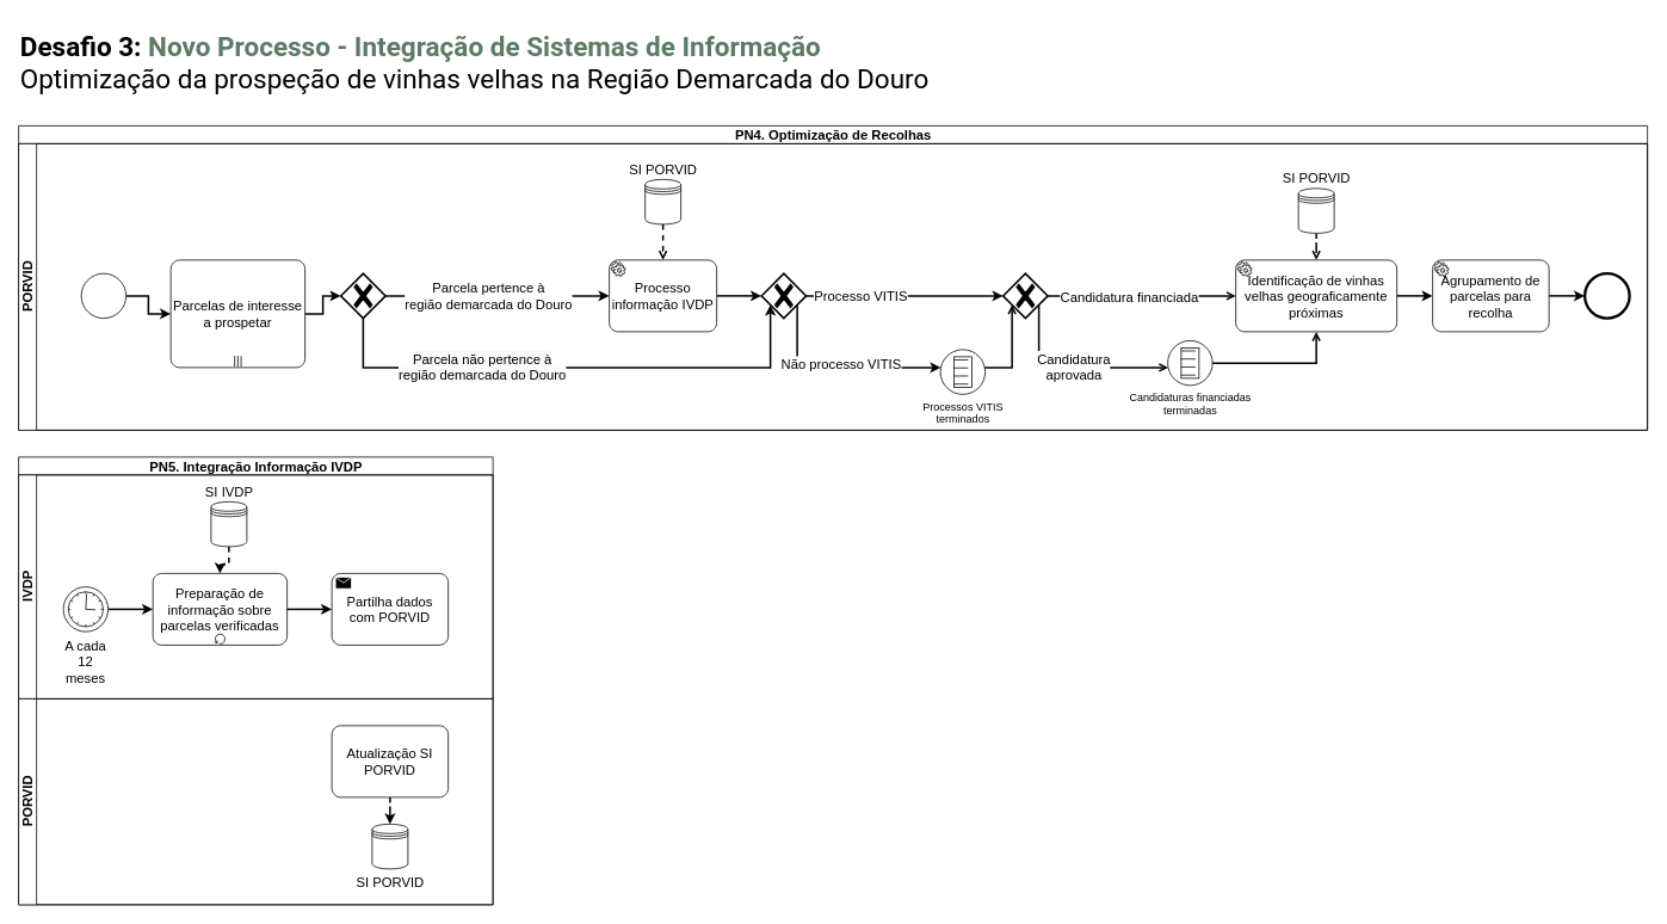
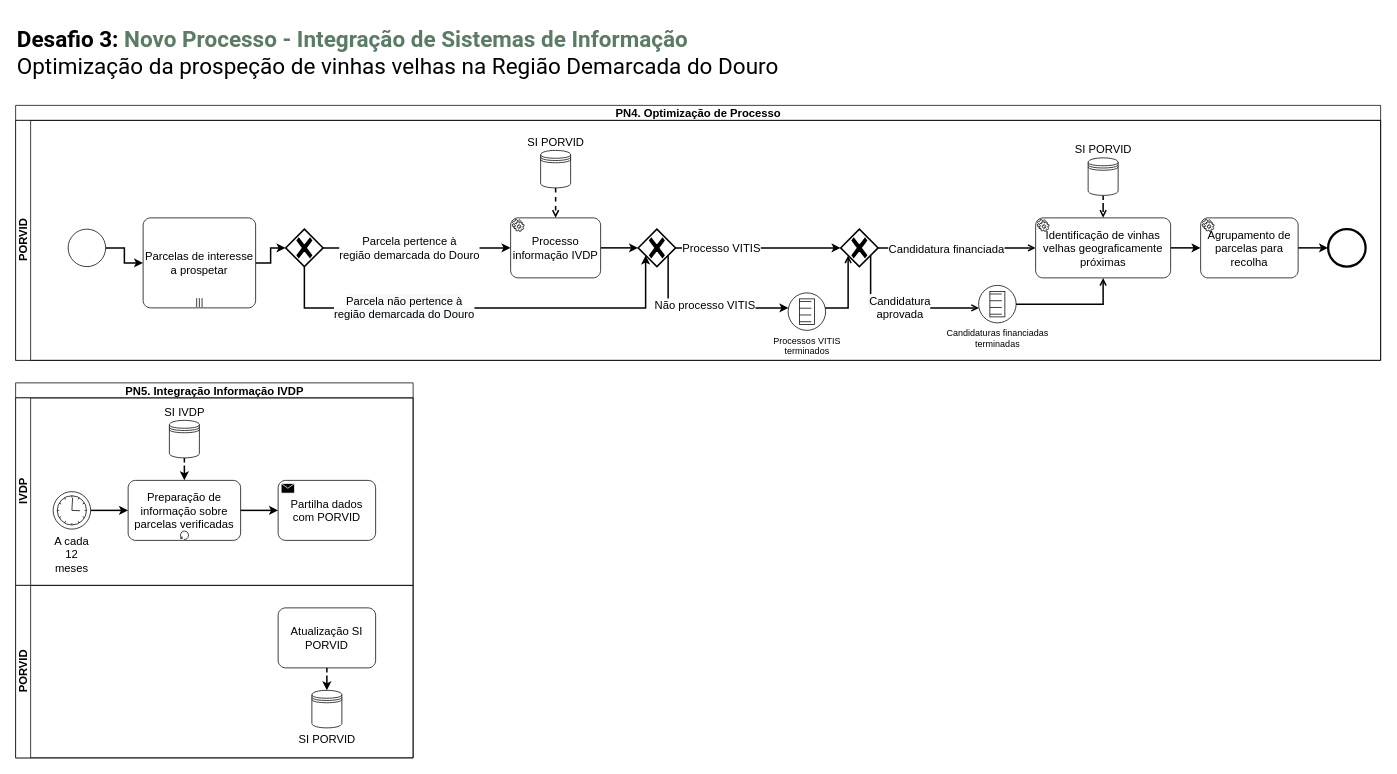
  <mxCell id="0" />
  <mxCell id="1" parent="0" />
  <mxCell id="2" value="&lt;b&gt;Desafio 3: &lt;font color=&quot;#5b7b65&quot;&gt;Novo Processo - Integração de Sistemas de Informação&lt;/font&gt;&lt;/b&gt;&lt;br&gt;Optimização da prospeção de vinhas velhas na Região Demarcada do Douro" style="text;html=1;strokeColor=none;fillColor=none;align=left;verticalAlign=middle;whiteSpace=wrap;rounded=0;fontSize=30;fontFamily=Roboto;fontSource=https%3A%2F%2Ffonts.googleapis.com%2Fcss%3Ffamily%3DRoboto;" parent="1" vertex="1"><mxGeometry x="20" y="20" width="1060" height="100" as="geometry" /></mxCell>
- <mxCell id="3" value="&lt;span style=&quot;font-size: 15px ; background-color: rgb(255 , 255 , 255)&quot;&gt;PN4. Optimização de Recolhas&lt;/span&gt;" style="swimlane;html=1;childLayout=stackLayout;resizeParent=1;resizeParentMax=0;horizontal=1;startSize=20;horizontalStack=0;" parent="1" vertex="1"><mxGeometry x="20" y="140" width="1820" height="340" as="geometry"><mxRectangle x="40" y="1730" width="250" height="20" as="alternateBounds" /></mxGeometry></mxCell>
+ <mxCell id="3" value="&lt;span style=&quot;font-size: 15px ; background-color: rgb(255 , 255 , 255)&quot;&gt;PN4. Optimização de Processo&lt;/span&gt;" style="swimlane;html=1;childLayout=stackLayout;resizeParent=1;resizeParentMax=0;horizontal=1;startSize=20;horizontalStack=0;" parent="1" vertex="1"><mxGeometry x="20" y="140" width="1820" height="340" as="geometry"><mxRectangle x="40" y="1730" width="250" height="20" as="alternateBounds" /></mxGeometry></mxCell>
  <mxCell id="4" value="&lt;span style=&quot;font-size: 15px&quot;&gt;PORVID&lt;/span&gt;" style="swimlane;html=1;startSize=20;horizontal=0;" parent="3" vertex="1"><mxGeometry y="20" width="1820" height="320" as="geometry" /></mxCell>
  <mxCell id="5" style="edgeStyle=orthogonalEdgeStyle;rounded=0;jumpStyle=arc;orthogonalLoop=1;jettySize=auto;html=1;labelBackgroundColor=default;fontSize=15;startArrow=none;startFill=0;endArrow=open;endFill=0;strokeWidth=2;dashed=1;" parent="4" source="6" target="34" edge="1"><mxGeometry relative="1" as="geometry"><mxPoint x="720" y="130" as="targetPoint" /></mxGeometry></mxCell>
  <mxCell id="6" value="SI PORVID" style="shape=datastore;labelPosition=center;verticalLabelPosition=top;align=center;verticalAlign=bottom;rounded=0;shadow=0;glass=0;sketch=0;fontSize=15;html=1;" parent="4" vertex="1"><mxGeometry x="700" y="40" width="40" height="50" as="geometry" /></mxCell>
  <mxCell id="7" value="" style="points=[[0.25,0.25,0],[0.5,0,0],[0.75,0.25,0],[1,0.5,0],[0.75,0.75,0],[0.5,1,0],[0.25,0.75,0],[0,0.5,0]];shape=mxgraph.bpmn.gateway2;html=1;verticalLabelPosition=bottom;labelBackgroundColor=#ffffff;verticalAlign=top;align=center;perimeter=rhombusPerimeter;outlineConnect=0;outline=none;symbol=none;gwType=exclusive;fontSize=15;strokeWidth=2;" parent="4" vertex="1"><mxGeometry x="830" y="145" width="50" height="50" as="geometry" /></mxCell>
  <mxCell id="8" value="Processo VITIS" style="edgeStyle=orthogonalEdgeStyle;rounded=0;orthogonalLoop=1;jettySize=auto;html=1;fontSize=15;startArrow=none;startFill=0;endArrow=classic;endFill=1;strokeWidth=2;" parent="4" source="7" target="31" edge="1"><mxGeometry x="-0.448" relative="1" as="geometry"><mxPoint x="1220" y="170" as="targetPoint" /><mxPoint as="offset" /></mxGeometry></mxCell>
  <mxCell id="9" style="edgeStyle=orthogonalEdgeStyle;rounded=0;orthogonalLoop=1;jettySize=auto;html=1;fontSize=15;startArrow=none;startFill=0;endArrow=classic;endFill=1;strokeWidth=2;" parent="4" source="7" target="21" edge="1"><mxGeometry relative="1" as="geometry"><Array as="points"><mxPoint x="870" y="250" /></Array><mxPoint x="1140" y="265" as="targetPoint" /></mxGeometry></mxCell>
  <mxCell id="10" value="Não processo VITIS" style="edgeLabel;html=1;align=center;verticalAlign=middle;resizable=0;points=[];fontSize=15;" parent="9" vertex="1" connectable="0"><mxGeometry x="-0.097" y="-1" relative="1" as="geometry"><mxPoint x="14" y="-6" as="offset" /></mxGeometry></mxCell>
  <mxCell id="11" style="edgeStyle=orthogonalEdgeStyle;rounded=0;orthogonalLoop=1;jettySize=auto;html=1;startArrow=none;startFill=0;endArrow=classic;endFill=1;strokeWidth=2;" parent="4" source="36" target="15" edge="1"><mxGeometry relative="1" as="geometry"><mxPoint x="1774.0" y="170.0" as="targetPoint" /><mxPoint x="1750" y="170" as="sourcePoint" /></mxGeometry></mxCell>
  <mxCell id="12" style="edgeStyle=orthogonalEdgeStyle;rounded=0;orthogonalLoop=1;jettySize=auto;html=1;fontSize=15;startArrow=none;startFill=0;endArrow=classic;endFill=1;strokeWidth=2;" parent="4" source="35" target="36" edge="1"><mxGeometry relative="1" as="geometry"><mxPoint x="1540" y="170" as="sourcePoint" /><mxPoint x="1570" y="170" as="targetPoint" /></mxGeometry></mxCell>
  <mxCell id="13" style="edgeStyle=orthogonalEdgeStyle;rounded=0;orthogonalLoop=1;jettySize=auto;html=1;dashed=1;fontSize=15;startArrow=none;startFill=0;endArrow=open;endFill=0;strokeWidth=2;" parent="4" source="14" target="35" edge="1"><mxGeometry relative="1" as="geometry"><mxPoint x="1450" y="130" as="targetPoint" /></mxGeometry></mxCell>
  <mxCell id="14" value="SI PORVID" style="shape=datastore;labelPosition=center;verticalLabelPosition=top;align=center;verticalAlign=bottom;rounded=0;shadow=0;glass=0;sketch=0;fontSize=15;html=1;" parent="4" vertex="1"><mxGeometry x="1430" y="50" width="40" height="50" as="geometry" /></mxCell>
  <mxCell id="15" value="" style="points=[[0.145,0.145,0],[0.5,0,0],[0.855,0.145,0],[1,0.5,0],[0.855,0.855,0],[0.5,1,0],[0.145,0.855,0],[0,0.5,0]];shape=mxgraph.bpmn.event;html=1;verticalLabelPosition=bottom;labelBackgroundColor=#ffffff;verticalAlign=top;align=center;perimeter=ellipsePerimeter;outlineConnect=0;aspect=fixed;outline=end;symbol=terminate2;rounded=0;shadow=0;glass=0;sketch=0;fontSize=15;" parent="4" vertex="1"><mxGeometry x="1750" y="145" width="50" height="50" as="geometry" /></mxCell>
  <mxCell id="16" style="edgeStyle=orthogonalEdgeStyle;rounded=0;jumpStyle=arc;orthogonalLoop=1;jettySize=auto;html=1;labelBackgroundColor=default;fontSize=15;startArrow=none;startFill=0;endArrow=classic;endFill=1;strokeWidth=2;" parent="4" source="17" target="19" edge="1"><mxGeometry relative="1" as="geometry" /></mxCell>
  <mxCell id="17" value="" style="points=[[0.145,0.145,0],[0.5,0,0],[0.855,0.145,0],[1,0.5,0],[0.855,0.855,0],[0.5,1,0],[0.145,0.855,0],[0,0.5,0]];shape=mxgraph.bpmn.event;html=1;verticalLabelPosition=bottom;labelBackgroundColor=#ffffff;verticalAlign=top;align=center;perimeter=ellipsePerimeter;outlineConnect=0;aspect=fixed;outline=standard;symbol=general;" parent="4" vertex="1"><mxGeometry x="70" y="145" width="50" height="50" as="geometry" /></mxCell>
  <mxCell id="18" style="edgeStyle=orthogonalEdgeStyle;rounded=0;jumpStyle=arc;orthogonalLoop=1;jettySize=auto;html=1;labelBackgroundColor=default;fontSize=15;startArrow=none;startFill=0;endArrow=classic;endFill=1;strokeWidth=2;" parent="4" source="19" target="25" edge="1"><mxGeometry relative="1" as="geometry"><mxPoint x="400" y="170.0" as="sourcePoint" /><mxPoint x="360" y="170" as="targetPoint" /></mxGeometry></mxCell>
  <mxCell id="19" value="Parcelas de interesse a prospetar" style="points=[[0.25,0,0],[0.5,0,0],[0.75,0,0],[1,0.25,0],[1,0.5,0],[1,0.75,0],[0.75,1,0],[0.5,1,0],[0.25,1,0],[0,0.75,0],[0,0.5,0],[0,0.25,0]];shape=mxgraph.bpmn.task;whiteSpace=wrap;rectStyle=rounded;size=10;taskMarker=abstract;isLoopMultiParallel=1;fontSize=15;strokeWidth=1;" parent="4" vertex="1"><mxGeometry x="170" y="130" width="150" height="120" as="geometry" /></mxCell>
  <mxCell id="20" style="edgeStyle=orthogonalEdgeStyle;rounded=0;jumpStyle=arc;orthogonalLoop=1;jettySize=auto;html=1;labelBackgroundColor=default;fontSize=15;startArrow=none;startFill=0;endArrow=open;endFill=0;strokeWidth=2;" parent="4" source="21" target="31" edge="1"><mxGeometry relative="1" as="geometry"><Array as="points"><mxPoint x="1110" y="250" /></Array></mxGeometry></mxCell>
  <mxCell id="21" value="Processos VITIS &lt;br&gt;terminados" style="points=[[0.145,0.145,0],[0.5,0,0],[0.855,0.145,0],[1,0.5,0],[0.855,0.855,0],[0.5,1,0],[0.145,0.855,0],[0,0.5,0]];shape=mxgraph.bpmn.event;html=1;verticalLabelPosition=bottom;labelBackgroundColor=#ffffff;verticalAlign=top;align=center;perimeter=ellipsePerimeter;outlineConnect=0;aspect=fixed;outline=standard;symbol=conditional;fillColor=none;" parent="4" vertex="1"><mxGeometry x="1030" y="230" width="50" height="50" as="geometry" /></mxCell>
  <mxCell id="22" value="Parcela pertence à&lt;br&gt;região demarcada do Douro" style="edgeStyle=orthogonalEdgeStyle;rounded=0;jumpStyle=arc;orthogonalLoop=1;jettySize=auto;html=1;labelBackgroundColor=default;fontSize=15;startArrow=none;startFill=0;endArrow=classic;endFill=1;strokeWidth=2;" parent="4" source="25" target="34" edge="1"><mxGeometry x="-0.071" relative="1" as="geometry"><mxPoint x="660" y="170" as="targetPoint" /><mxPoint x="-1" as="offset" /></mxGeometry></mxCell>
  <mxCell id="23" style="edgeStyle=orthogonalEdgeStyle;rounded=0;jumpStyle=arc;orthogonalLoop=1;jettySize=auto;html=1;labelBackgroundColor=default;fontSize=15;startArrow=none;startFill=0;endArrow=classic;endFill=1;strokeWidth=2;" parent="4" source="25" target="7" edge="1"><mxGeometry relative="1" as="geometry"><mxPoint x="820" y="250" as="targetPoint" /><Array as="points"><mxPoint x="385" y="250" /><mxPoint x="840" y="250" /></Array></mxGeometry></mxCell>
  <mxCell id="24" value="&lt;span style=&quot;background-color: rgb(248 , 249 , 250)&quot;&gt;Parcela não pertence à&lt;/span&gt;&lt;br style=&quot;background-color: rgb(248 , 249 , 250)&quot;&gt;&lt;span style=&quot;background-color: rgb(248 , 249 , 250)&quot;&gt;região demarcada do Douro&lt;/span&gt;" style="edgeLabel;html=1;align=center;verticalAlign=middle;resizable=0;points=[];fontSize=15;" parent="23" vertex="1" connectable="0"><mxGeometry x="0.134" y="2" relative="1" as="geometry"><mxPoint x="-142" as="offset" /></mxGeometry></mxCell>
  <mxCell id="25" value="" style="points=[[0.25,0.25,0],[0.5,0,0],[0.75,0.25,0],[1,0.5,0],[0.75,0.75,0],[0.5,1,0],[0.25,0.75,0],[0,0.5,0]];shape=mxgraph.bpmn.gateway2;html=1;verticalLabelPosition=bottom;labelBackgroundColor=#ffffff;verticalAlign=top;align=center;perimeter=rhombusPerimeter;outlineConnect=0;outline=none;symbol=none;gwType=exclusive;fontSize=15;strokeWidth=2;" parent="4" vertex="1"><mxGeometry x="360" y="145" width="50" height="50" as="geometry" /></mxCell>
  <mxCell id="26" style="edgeStyle=orthogonalEdgeStyle;rounded=0;jumpStyle=arc;orthogonalLoop=1;jettySize=auto;html=1;labelBackgroundColor=default;fontSize=15;startArrow=none;startFill=0;endArrow=classic;endFill=1;strokeWidth=2;" parent="4" source="34" target="7" edge="1"><mxGeometry relative="1" as="geometry"><mxPoint x="780" y="170" as="sourcePoint" /></mxGeometry></mxCell>
  <mxCell id="27" style="edgeStyle=orthogonalEdgeStyle;rounded=0;jumpStyle=arc;orthogonalLoop=1;jettySize=auto;html=1;labelBackgroundColor=default;fontSize=15;startArrow=none;startFill=0;endArrow=open;endFill=0;strokeWidth=2;" parent="4" source="31" target="35" edge="1"><mxGeometry relative="1" as="geometry"><mxPoint x="1360" y="170" as="targetPoint" /></mxGeometry></mxCell>
  <mxCell id="28" value="Candidatura financiada" style="edgeLabel;html=1;align=center;verticalAlign=middle;resizable=0;points=[];fontSize=15;" parent="27" vertex="1" connectable="0"><mxGeometry x="0.269" relative="1" as="geometry"><mxPoint x="-43" as="offset" /></mxGeometry></mxCell>
  <mxCell id="29" style="edgeStyle=orthogonalEdgeStyle;rounded=0;jumpStyle=arc;orthogonalLoop=1;jettySize=auto;html=1;labelBackgroundColor=default;fontSize=15;startArrow=none;startFill=0;endArrow=open;endFill=0;strokeWidth=2;" parent="4" source="31" target="33" edge="1"><mxGeometry relative="1" as="geometry"><Array as="points"><mxPoint x="1140" y="250" /></Array></mxGeometry></mxCell>
  <mxCell id="30" value="Candidatura &lt;br&gt;aprovada" style="edgeLabel;html=1;align=center;verticalAlign=middle;resizable=0;points=[];fontSize=15;" parent="29" vertex="1" connectable="0"><mxGeometry x="0.008" y="2" relative="1" as="geometry"><mxPoint as="offset" /></mxGeometry></mxCell>
  <mxCell id="31" value="" style="points=[[0.25,0.25,0],[0.5,0,0],[0.75,0.25,0],[1,0.5,0],[0.75,0.75,0],[0.5,1,0],[0.25,0.75,0],[0,0.5,0]];shape=mxgraph.bpmn.gateway2;html=1;verticalLabelPosition=bottom;labelBackgroundColor=#ffffff;verticalAlign=top;align=center;perimeter=rhombusPerimeter;outlineConnect=0;outline=none;symbol=none;gwType=exclusive;fontSize=15;strokeWidth=2;" parent="4" vertex="1"><mxGeometry x="1100" y="145" width="50" height="50" as="geometry" /></mxCell>
  <mxCell id="32" style="edgeStyle=orthogonalEdgeStyle;rounded=0;jumpStyle=arc;orthogonalLoop=1;jettySize=auto;html=1;labelBackgroundColor=default;fontSize=15;startArrow=none;startFill=0;endArrow=open;endFill=0;strokeWidth=2;" parent="4" source="33" target="35" edge="1"><mxGeometry relative="1" as="geometry"><mxPoint x="1450" y="210" as="targetPoint" /></mxGeometry></mxCell>
  <mxCell id="33" value="Candidaturas financiadas &lt;br&gt;terminadas" style="points=[[0.145,0.145,0],[0.5,0,0],[0.855,0.145,0],[1,0.5,0],[0.855,0.855,0],[0.5,1,0],[0.145,0.855,0],[0,0.5,0]];shape=mxgraph.bpmn.event;html=1;verticalLabelPosition=bottom;labelBackgroundColor=#ffffff;verticalAlign=top;align=center;perimeter=ellipsePerimeter;outlineConnect=0;aspect=fixed;outline=standard;symbol=conditional;fillColor=none;" parent="4" vertex="1"><mxGeometry x="1284" y="220" width="50" height="50" as="geometry" /></mxCell>
  <mxCell id="34" value="Processo informação IVDP" style="points=[[0.25,0,0],[0.5,0,0],[0.75,0,0],[1,0.25,0],[1,0.5,0],[1,0.75,0],[0.75,1,0],[0.5,1,0],[0.25,1,0],[0,0.75,0],[0,0.5,0],[0,0.25,0]];shape=mxgraph.bpmn.task;whiteSpace=wrap;rectStyle=rounded;size=10;taskMarker=service;fontSize=15;" vertex="1" parent="4"><mxGeometry x="660" y="130" width="120" height="80" as="geometry" /></mxCell>
  <mxCell id="35" value="Identificação de vinhas velhas geograficamente próximas" style="points=[[0.25,0,0],[0.5,0,0],[0.75,0,0],[1,0.25,0],[1,0.5,0],[1,0.75,0],[0.75,1,0],[0.5,1,0],[0.25,1,0],[0,0.75,0],[0,0.5,0],[0,0.25,0]];shape=mxgraph.bpmn.task;whiteSpace=wrap;rectStyle=rounded;size=10;taskMarker=service;fontSize=15;" vertex="1" parent="4"><mxGeometry x="1360" y="130" width="180" height="80" as="geometry" /></mxCell>
  <mxCell id="36" value="Agrupamento de parcelas para recolha" style="points=[[0.25,0,0],[0.5,0,0],[0.75,0,0],[1,0.25,0],[1,0.5,0],[1,0.75,0],[0.75,1,0],[0.5,1,0],[0.25,1,0],[0,0.75,0],[0,0.5,0],[0,0.25,0]];shape=mxgraph.bpmn.task;whiteSpace=wrap;rectStyle=rounded;size=10;taskMarker=service;fontSize=15;" vertex="1" parent="4"><mxGeometry x="1580" y="130" width="130" height="80" as="geometry" /></mxCell>
  <mxCell id="37" value="&lt;span style=&quot;background-color: rgb(255 , 255 , 255)&quot;&gt;PN5. Integração Informação IVDP&lt;/span&gt;" style="swimlane;html=1;childLayout=stackLayout;resizeParent=1;resizeParentMax=0;horizontal=1;startSize=20;horizontalStack=0;fontSize=15;" vertex="1" parent="1"><mxGeometry x="20" y="510" width="530" height="500" as="geometry" /></mxCell>
  <mxCell id="38" value="IVDP" style="swimlane;html=1;startSize=20;horizontal=0;fontSize=15;" vertex="1" parent="37"><mxGeometry y="20" width="530" height="250" as="geometry" /></mxCell>
- <mxCell id="39" value="SI IVDP" style="shape=datastore;labelPosition=center;verticalLabelPosition=top;align=center;verticalAlign=bottom;rounded=0;shadow=0;glass=0;sketch=0;fontSize=15;html=1;" vertex="1" parent="38"><mxGeometry x="215" y="30" width="40" height="50" as="geometry" /></mxCell>
+ <mxCell id="39" value="SI IVDP" style="shape=datastore;labelPosition=center;verticalLabelPosition=top;align=center;verticalAlign=bottom;rounded=0;shadow=0;glass=0;sketch=0;fontSize=15;html=1;" vertex="1" parent="38"><mxGeometry x="205" y="30" width="40" height="50" as="geometry" /></mxCell>
  <mxCell id="40" value="Partilha dados com PORVID" style="points=[[0.25,0,0],[0.5,0,0],[0.75,0,0],[1,0.25,0],[1,0.5,0],[1,0.75,0],[0.75,1,0],[0.5,1,0],[0.25,1,0],[0,0.75,0],[0,0.5,0],[0,0.25,0]];shape=mxgraph.bpmn.task;whiteSpace=wrap;rectStyle=rounded;size=10;taskMarker=send;rounded=0;shadow=0;glass=0;sketch=0;fontSize=15;align=center;verticalAlign=middle;html=1;strokeWidth=1;" vertex="1" parent="38"><mxGeometry x="350" y="110" width="130" height="80" as="geometry" /></mxCell>
  <mxCell id="41" value="&lt;span style=&quot;font-family: &amp;#34;helvetica&amp;#34;&quot;&gt;Preparação de informação sobre parcelas verificadas&lt;/span&gt;" style="points=[[0.25,0,0],[0.5,0,0],[0.75,0,0],[1,0.25,0],[1,0.5,0],[1,0.75,0],[0.75,1,0],[0.5,1,0],[0.25,1,0],[0,0.75,0],[0,0.5,0],[0,0.25,0]];shape=mxgraph.bpmn.task;whiteSpace=wrap;rectStyle=rounded;size=10;taskMarker=abstract;isLoopStandard=1;fontFamily=Roboto;fontSource=https%3A%2F%2Ffonts.googleapis.com%2Fcss%3Ffamily%3DRoboto;fontSize=15;fontColor=#000000;strokeColor=default;strokeWidth=1;fillColor=default;gradientColor=none;html=1;" vertex="1" parent="38"><mxGeometry x="150" y="110" width="150" height="80" as="geometry" /></mxCell>
  <mxCell id="42" style="edgeStyle=orthogonalEdgeStyle;rounded=0;jumpStyle=arc;orthogonalLoop=1;jettySize=auto;html=1;labelBackgroundColor=default;fontSize=15;startArrow=none;startFill=0;endArrow=classic;endFill=1;strokeWidth=2;" edge="1" parent="38" source="45" target="41"><mxGeometry relative="1" as="geometry"><mxPoint x="150" y="150" as="targetPoint" /><mxPoint x="90" y="150" as="sourcePoint" /></mxGeometry></mxCell>
  <mxCell id="43" style="edgeStyle=orthogonalEdgeStyle;rounded=0;orthogonalLoop=1;jettySize=auto;html=1;fontSize=15;startArrow=none;startFill=0;endArrow=classic;endFill=1;strokeWidth=2;dashed=1;" edge="1" parent="38" source="39" target="41"><mxGeometry relative="1" as="geometry"><mxPoint x="225" y="190" as="targetPoint" /></mxGeometry></mxCell>
  <mxCell id="44" style="edgeStyle=orthogonalEdgeStyle;rounded=0;orthogonalLoop=1;jettySize=auto;html=1;fontSize=15;startArrow=none;startFill=0;endArrow=classic;endFill=1;strokeWidth=2;" edge="1" parent="38" source="41" target="40"><mxGeometry relative="1" as="geometry"><mxPoint x="300" y="150" as="sourcePoint" /></mxGeometry></mxCell>
  <mxCell id="45" value="A cada 12 meses" style="points=[[0.145,0.145,0],[0.5,0,0],[0.855,0.145,0],[1,0.5,0],[0.855,0.855,0],[0.5,1,0],[0.145,0.855,0],[0,0.5,0]];shape=mxgraph.bpmn.event;html=1;verticalLabelPosition=bottom;labelBackgroundColor=#ffffff;verticalAlign=top;align=center;perimeter=ellipsePerimeter;outlineConnect=0;aspect=fixed;outline=standard;symbol=timer;fontSize=15;whiteSpace=wrap;" vertex="1" parent="38"><mxGeometry x="50" y="125" width="50" height="50" as="geometry" /></mxCell>
  <mxCell id="46" value="PORVID" style="swimlane;html=1;startSize=20;horizontal=0;fontSize=15;" vertex="1" parent="37"><mxGeometry y="270" width="530" height="230" as="geometry" /></mxCell>
  <mxCell id="47" style="edgeStyle=orthogonalEdgeStyle;rounded=0;orthogonalLoop=1;jettySize=auto;html=1;dashed=1;fontSize=15;strokeWidth=2;" edge="1" parent="46" source="48" target="49"><mxGeometry relative="1" as="geometry" /></mxCell>
  <mxCell id="48" value="Atualização SI PORVID" style="points=[[0.25,0,0],[0.5,0,0],[0.75,0,0],[1,0.25,0],[1,0.5,0],[1,0.75,0],[0.75,1,0],[0.5,1,0],[0.25,1,0],[0,0.75,0],[0,0.5,0],[0,0.25,0]];shape=mxgraph.bpmn.task;whiteSpace=wrap;rectStyle=rounded;size=10;taskMarker=abstract;rounded=0;shadow=0;glass=0;sketch=0;fontSize=15;align=center;verticalAlign=middle;html=1;" vertex="1" parent="46"><mxGeometry x="350" y="30" width="130" height="80" as="geometry" /></mxCell>
  <mxCell id="49" value="SI PORVID" style="shape=datastore;labelPosition=center;verticalLabelPosition=bottom;align=center;verticalAlign=top;rounded=0;shadow=0;glass=0;sketch=0;fontSize=15;html=1;" vertex="1" parent="46"><mxGeometry x="395" y="140" width="40" height="50" as="geometry" /></mxCell>
